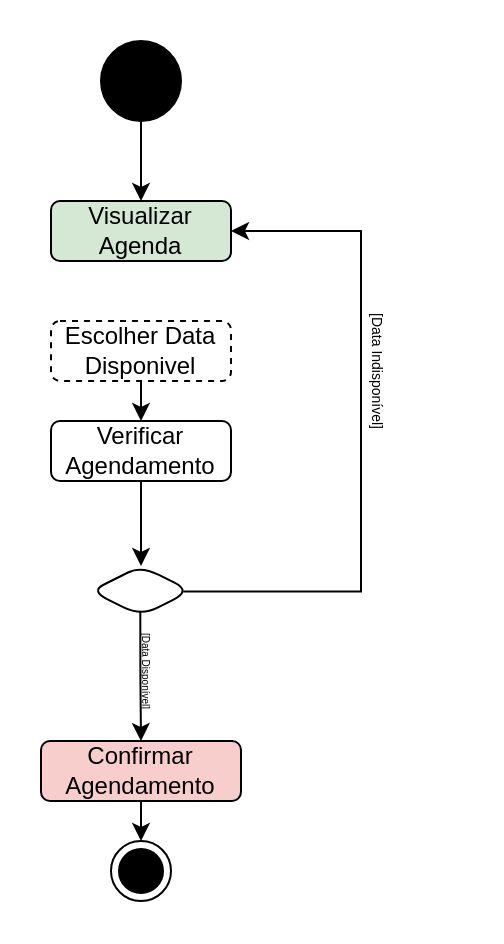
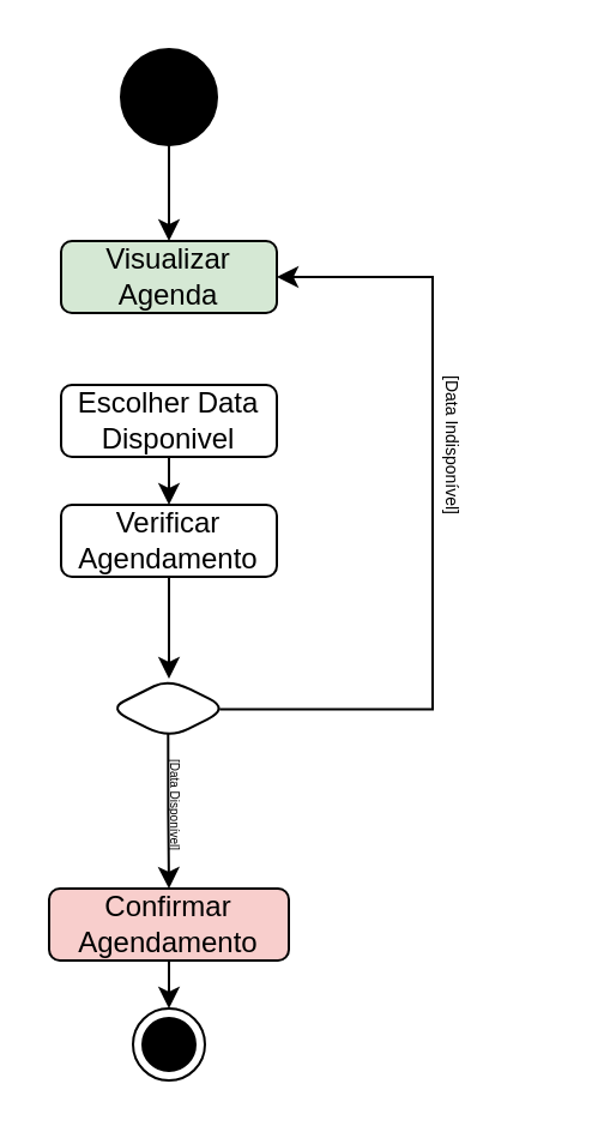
  <mxCell id="0" />
  <mxCell id="1" parent="0" />
  <mxCell id="2" style="edgeStyle=orthogonalEdgeStyle;rounded=0;orthogonalLoop=1;jettySize=auto;html=1;exitX=0.5;exitY=1;exitDx=0;exitDy=0;" edge="1" parent="1" source="3" target="4"><mxGeometry relative="1" as="geometry" /></mxCell>
  <mxCell id="3" value="" style="ellipse;whiteSpace=wrap;html=1;rounded=0;shadow=0;comic=0;labelBackgroundColor=none;strokeWidth=1;fillColor=#000000;fontFamily=Verdana;fontSize=12;align=center;" vertex="1" parent="1"><mxGeometry x="50" y="20" width="40" height="40" as="geometry" /></mxCell>
  <mxCell id="4" value="Visualizar Agenda" style="rounded=1;whiteSpace=wrap;html=1;fillColor=#d5e8d4;" vertex="1" parent="1"><mxGeometry x="25" y="100" width="90" height="30" as="geometry" /></mxCell>
  <mxCell id="5" style="edgeStyle=orthogonalEdgeStyle;rounded=0;orthogonalLoop=1;jettySize=auto;html=1;exitX=0.5;exitY=1;exitDx=0;exitDy=0;entryX=0.5;entryY=0;entryDx=0;entryDy=0;" edge="1" parent="1" source="6"><mxGeometry relative="1" as="geometry"><mxPoint x="70" y="210" as="targetPoint" /></mxGeometry></mxCell>
- <mxCell id="6" value="Escolher Data Disponivel" style="rounded=1;whiteSpace=wrap;html=1;dashed=1;" vertex="1" parent="1"><mxGeometry x="25" y="160" width="90" height="30" as="geometry" /></mxCell>
+ <mxCell id="6" value="Escolher Data Disponivel" style="rounded=1;whiteSpace=wrap;html=1;" vertex="1" parent="1"><mxGeometry x="25" y="160" width="90" height="30" as="geometry" /></mxCell>
  <mxCell id="7" style="edgeStyle=orthogonalEdgeStyle;rounded=0;orthogonalLoop=1;jettySize=auto;html=1;exitX=0.5;exitY=1;exitDx=0;exitDy=0;entryX=0.5;entryY=0;entryDx=0;entryDy=0;" edge="1" parent="1" source="8" target="9"><mxGeometry relative="1" as="geometry" /></mxCell>
  <mxCell id="8" value="Confirmar Agendamento" style="rounded=1;whiteSpace=wrap;html=1;fillColor=#f8cecc;" vertex="1" parent="1"><mxGeometry x="20" y="370" width="100" height="30" as="geometry" /></mxCell>
  <mxCell id="9" value="" style="ellipse;html=1;shape=endState;fillColor=#000000;" vertex="1" parent="1"><mxGeometry x="55" y="420" width="30" height="30" as="geometry" /></mxCell>
  <mxCell id="10" value="" style="edgeStyle=orthogonalEdgeStyle;rounded=0;orthogonalLoop=1;jettySize=auto;html=1;" edge="1" parent="1" source="11" target="14"><mxGeometry relative="1" as="geometry" /></mxCell>
  <mxCell id="11" value="Verificar Agendamento" style="rounded=1;whiteSpace=wrap;html=1;" vertex="1" parent="1"><mxGeometry x="25" y="210" width="90" height="30" as="geometry" /></mxCell>
  <mxCell id="12" style="edgeStyle=orthogonalEdgeStyle;rounded=0;orthogonalLoop=1;jettySize=auto;html=1;exitX=0.493;exitY=0.87;exitDx=0;exitDy=0;exitPerimeter=0;" edge="1" parent="1" source="14" target="8"><mxGeometry relative="1" as="geometry" /></mxCell>
  <mxCell id="13" style="edgeStyle=orthogonalEdgeStyle;rounded=0;orthogonalLoop=1;jettySize=auto;html=1;exitX=0.922;exitY=0.508;exitDx=0;exitDy=0;entryX=1;entryY=0.5;entryDx=0;entryDy=0;exitPerimeter=0;" edge="1" parent="1" source="14" target="4"><mxGeometry relative="1" as="geometry"><Array as="points"><mxPoint x="180" y="295" /><mxPoint x="180" y="115" /></Array></mxGeometry></mxCell>
  <mxCell id="14" value="" style="rhombus;whiteSpace=wrap;html=1;rounded=1;" vertex="1" parent="1"><mxGeometry x="45" y="282.5" width="50" height="25" as="geometry" /></mxCell>
  <mxCell id="15" value="&lt;font style=&quot;font-size: 7px;&quot;&gt;[Data Indisponível]&lt;/font&gt;" style="text;html=1;align=center;verticalAlign=middle;resizable=0;points=[];autosize=1;strokeColor=none;fillColor=none;rotation=90;" vertex="1" parent="1"><mxGeometry x="150" y="170" width="80" height="30" as="geometry" /></mxCell>
  <mxCell id="16" value="&lt;font style=&quot;font-size: 5px;&quot;&gt;[Data Disponível]&lt;/font&gt;" style="text;html=1;align=center;verticalAlign=middle;resizable=0;points=[];autosize=1;strokeColor=none;fillColor=none;rotation=90;" vertex="1" parent="1"><mxGeometry x="45" y="320" width="60" height="30" as="geometry" /></mxCell>
